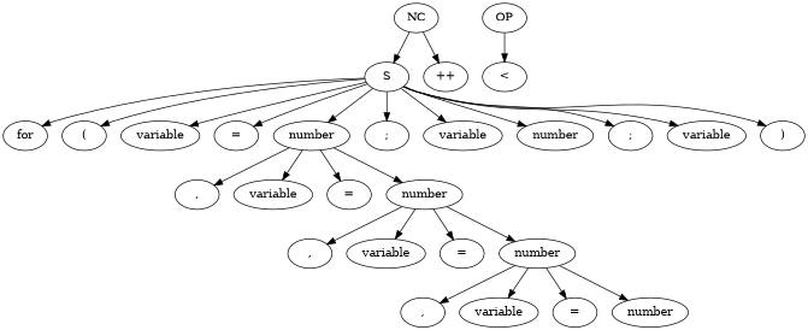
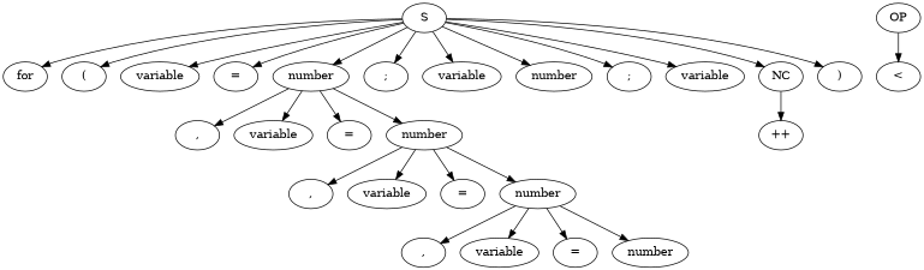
  digraph {
    n1 [label=S]
    n2 [label=for]
    n3 [label="("]
    n4 [label=variable]
    n5 [label="="]
    n6 [label=number]
    n7 [label=";"]
    n8 [label=variable]
    n9 [label=number]
    n10 [label=";"]
    n11 [label=variable]
    n12 [label=NC]
    n13 [label=")"]
    n14 [label=","]
    n15 [label=variable]
    n16 [label="="]
    n17 [label=number]
    n18 [label=OP]
    n19 [label="<"]
    n20 [label="++"]
    n21 [label=","]
    n22 [label=variable]
    n23 [label="="]
    n24 [label=number]
    n25 [label=","]
    n26 [label=variable]
    n27 [label="="]
    n28 [label=number]
    n1 -> n2
    n1 -> n3
    n1 -> n4
    n1 -> n5
    n1 -> n6
    n1 -> n7
    n1 -> n8
    n1 -> n9
    n1 -> n10
    n1 -> n11
-   n12 -> n1
+   n1 -> n12
    n1 -> n13
    n6 -> n14
    n6 -> n15
    n6 -> n16
    n6 -> n17
    n12 -> n20
    n17 -> n21
    n17 -> n22
    n17 -> n23
    n17 -> n24
    n18 -> n19
    n24 -> n25
    n24 -> n26
    n24 -> n27
    n24 -> n28
  }
